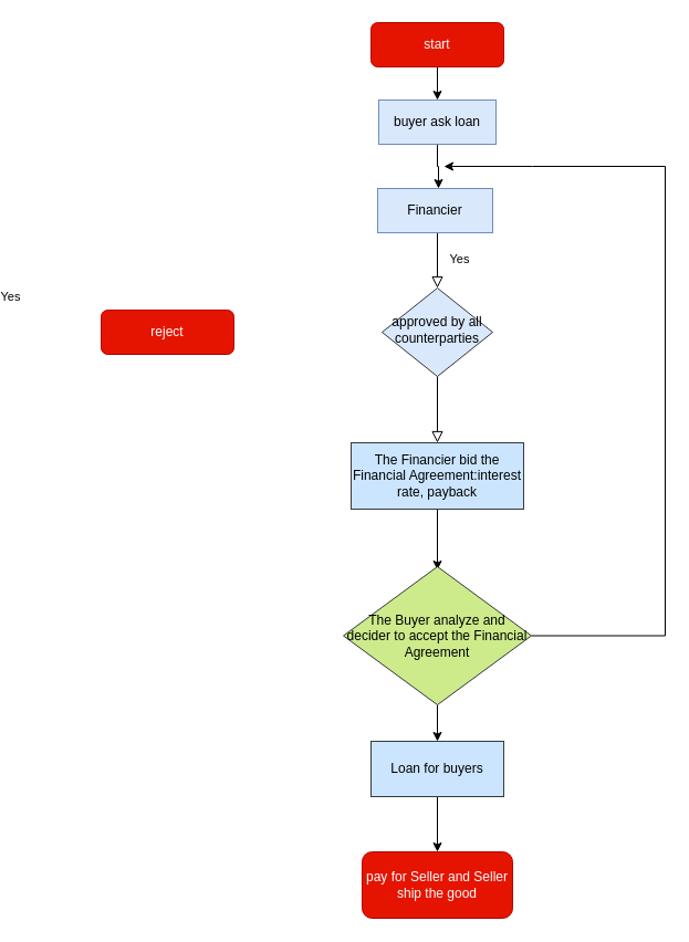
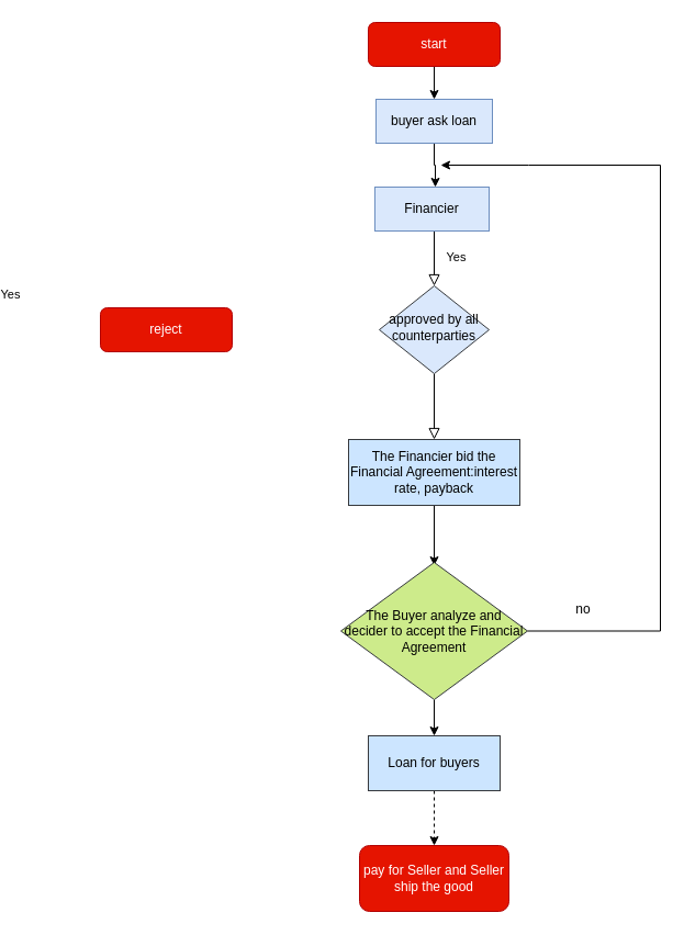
  <mxCell id="0" />
  <mxCell id="1" parent="0" />
  <mxCell id="2" value="" style="edgeStyle=orthogonalEdgeStyle;rounded=0;orthogonalLoop=1;jettySize=auto;html=1;" edge="1" parent="1" source="3" target="9"><mxGeometry relative="1" as="geometry" /></mxCell>
  <mxCell id="3" value="start" style="rounded=1;whiteSpace=wrap;html=1;fontSize=12;glass=0;strokeWidth=1;shadow=0;fillColor=#e51400;fontColor=#ffffff;strokeColor=#B20000;" parent="1" vertex="1"><mxGeometry x="264" y="20" width="120" height="40" as="geometry" /></mxCell>
  <mxCell id="4" value="Yes" style="rounded=0;html=1;jettySize=auto;orthogonalLoop=1;fontSize=11;endArrow=block;endFill=0;endSize=8;strokeWidth=1;shadow=0;labelBackgroundColor=none;edgeStyle=orthogonalEdgeStyle;exitX=0.5;exitY=1;exitDx=0;exitDy=0;" parent="1" source="10" target="6" edge="1"><mxGeometry y="20" relative="1" as="geometry"><mxPoint as="offset" /><mxPoint x="190" y="240" as="sourcePoint" /><Array as="points"><mxPoint x="324" y="210" /></Array></mxGeometry></mxCell>
  <mxCell id="5" value="Yes" style="edgeStyle=orthogonalEdgeStyle;rounded=0;html=1;jettySize=auto;orthogonalLoop=1;fontSize=11;endArrow=block;endFill=0;endSize=8;strokeWidth=1;shadow=0;labelBackgroundColor=none;" parent="1" source="6" edge="1"><mxGeometry x="-1" y="-222" relative="1" as="geometry"><mxPoint x="-164" y="-72" as="offset" /><mxPoint x="324" y="400" as="targetPoint" /><Array as="points"><mxPoint x="324" y="400" /></Array></mxGeometry></mxCell>
  <mxCell id="6" value="approved by all counterparties" style="rhombus;whiteSpace=wrap;html=1;shadow=0;fontFamily=Helvetica;fontSize=12;align=center;strokeWidth=1;spacing=6;spacingTop=-4;fillColor=#dae8fc;strokeColor=#36393d;" parent="1" vertex="1"><mxGeometry x="274" y="260" width="100" height="80" as="geometry" /></mxCell>
  <mxCell id="7" value="reject" style="rounded=1;whiteSpace=wrap;html=1;fontSize=12;glass=0;strokeWidth=1;shadow=0;fillColor=#e51400;fontColor=#ffffff;strokeColor=#B20000;" parent="1" vertex="1"><mxGeometry x="20" y="280" width="120" height="40" as="geometry" /></mxCell>
  <mxCell id="8" value="" style="edgeStyle=orthogonalEdgeStyle;rounded=0;orthogonalLoop=1;jettySize=auto;html=1;" edge="1" parent="1" source="9" target="10"><mxGeometry relative="1" as="geometry"><Array as="points"><mxPoint x="324" y="150" /><mxPoint x="325" y="150" /></Array></mxGeometry></mxCell>
  <mxCell id="9" value="buyer ask loan" style="rounded=0;whiteSpace=wrap;html=1;fillColor=#dae8fc;strokeColor=#6c8ebf;" vertex="1" parent="1"><mxGeometry x="271" y="90" width="106" height="40" as="geometry" /></mxCell>
  <mxCell id="10" value="Financier" style="whiteSpace=wrap;html=1;fillColor=#dae8fc;strokeColor=#6c8ebf;rounded=0;" vertex="1" parent="1"><mxGeometry x="270" y="170" width="104" height="40" as="geometry" /></mxCell>
  <mxCell id="11" value="" style="edgeStyle=orthogonalEdgeStyle;rounded=0;orthogonalLoop=1;jettySize=auto;html=1;" edge="1" parent="1" source="12"><mxGeometry relative="1" as="geometry"><mxPoint x="324" y="515" as="targetPoint" /></mxGeometry></mxCell>
  <mxCell id="12" value="The Financier bid&amp;nbsp;the Financial Agreement:interest rate, payback" style="rounded=0;whiteSpace=wrap;html=1;fillColor=#cce5ff;strokeColor=#36393d;" vertex="1" parent="1"><mxGeometry x="246" y="400" width="156" height="60" as="geometry" /></mxCell>
  <mxCell id="13" value="" style="edgeStyle=orthogonalEdgeStyle;rounded=0;orthogonalLoop=1;jettySize=auto;html=1;" edge="1" parent="1" source="15"><mxGeometry relative="1" as="geometry"><mxPoint x="330" y="150" as="targetPoint" /><Array as="points"><mxPoint x="530" y="575" /><mxPoint x="530" y="150" /><mxPoint x="410" y="150" /></Array></mxGeometry></mxCell>
  <mxCell id="14" value="" style="edgeStyle=orthogonalEdgeStyle;rounded=0;orthogonalLoop=1;jettySize=auto;html=1;" edge="1" parent="1" source="15" target="19"><mxGeometry relative="1" as="geometry"><mxPoint x="324" y="700" as="targetPoint" /></mxGeometry></mxCell>
  <mxCell id="15" value="The Buyer analyze and &lt;br&gt;decider to accept the Financial Agreement" style="rhombus;whiteSpace=wrap;html=1;fillColor=#cdeb8b;strokeColor=#36393d;" vertex="1" parent="1"><mxGeometry x="239" y="512" width="170" height="125" as="geometry" /></mxCell>
+ <mxCell id="16" value="no&lt;br&gt;" style="text;html=1;strokeColor=none;fillColor=none;align=center;verticalAlign=middle;whiteSpace=wrap;rounded=0;" vertex="1" parent="1"><mxGeometry x="430" y="540" width="60" height="30" as="geometry" /></mxCell>
  <mxCell id="17" value="yes&lt;br&gt;" style="text;html=1;strokeColor=none;fillColor=none;align=center;verticalAlign=middle;whiteSpace=wrap;rounded=0;" vertex="1" parent="1"><mxGeometry x="317" y="660" width="60" height="30" as="geometry" /></mxCell>
- <mxCell id="18" value="" style="edgeStyle=orthogonalEdgeStyle;rounded=0;orthogonalLoop=1;jettySize=auto;html=1;" edge="1" parent="1" source="19" target="20"><mxGeometry relative="1" as="geometry" /></mxCell>
+ <mxCell id="18" value="" style="edgeStyle=orthogonalEdgeStyle;rounded=0;orthogonalLoop=1;jettySize=auto;html=1;dashed=1;" edge="1" parent="1" source="19" target="20"><mxGeometry relative="1" as="geometry" /></mxCell>
  <mxCell id="19" value="Loan for buyers" style="rounded=0;whiteSpace=wrap;html=1;fillColor=#cce5ff;strokeColor=#36393d;" vertex="1" parent="1"><mxGeometry x="264" y="670" width="120" height="50" as="geometry" /></mxCell>
  <mxCell id="20" value="pay for Seller and Seller ship the good&lt;br&gt;" style="rounded=1;whiteSpace=wrap;html=1;fillColor=#e51400;fontColor=#ffffff;strokeColor=#B20000;" vertex="1" parent="1"><mxGeometry x="256" y="770" width="136" height="60" as="geometry" /></mxCell>
